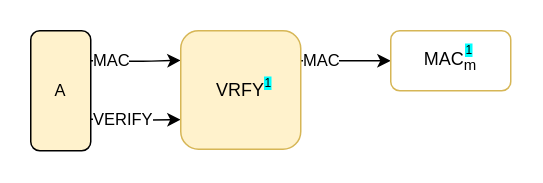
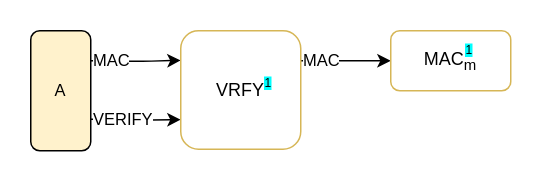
  <mxCell id="0" />
  <mxCell id="1" parent="0" />
  <mxCell id="2" value="MAC" style="edgeStyle=orthogonalEdgeStyle;rounded=1;orthogonalLoop=1;jettySize=auto;html=1;entryX=0;entryY=0.5;entryDx=0;entryDy=0;align=left;" edge="1" parent="1" target="5"><mxGeometry x="-0.667" y="-10" relative="1" as="geometry"><mxPoint x="200" y="40" as="sourcePoint" /><Array as="points"><mxPoint x="210" y="40" /><mxPoint x="210" y="40" /></Array><mxPoint x="-10" y="-10" as="offset" /></mxGeometry></mxCell>
  <mxCell id="3" value="&lt;font color=&quot;#000000&quot;&gt;A&lt;/font&gt;" style="rounded=1;whiteSpace=wrap;html=1;labelBackgroundColor=none;fontSize=11;fontColor=#3333FF;fillColor=#fff2cc;" parent="1" vertex="1"><mxGeometry x="20" y="20" width="40" height="80" as="geometry" /></mxCell>
  <mxCell id="4" value="&lt;font color=&quot;#000000&quot;&gt;MAC&lt;/font&gt;" style="edgeStyle=orthogonalEdgeStyle;rounded=1;orthogonalLoop=1;jettySize=auto;html=1;entryX=0;entryY=0.25;entryDx=0;entryDy=0;strokeColor=#000000;fontSize=11;fontColor=#3333FF;align=left;" parent="1" target="8" edge="1"><mxGeometry x="0.003" y="30" relative="1" as="geometry"><mxPoint x="60" y="40" as="sourcePoint" /><mxPoint x="-30" y="30" as="offset" /></mxGeometry></mxCell>
  <mxCell id="5" value="MAC&lt;sub&gt;m&lt;/sub&gt;" style="rounded=1;whiteSpace=wrap;html=1;fillColor=#ffffff;strokeColor=#d6b656;" parent="1" vertex="1"><mxGeometry x="260" y="20" width="80" height="40" as="geometry" /></mxCell>
  <mxCell id="6" value="&lt;font style=&quot;background-color: rgb(0 , 255 , 255) ; font-size: 8px&quot;&gt;1&lt;/font&gt;" style="text;html=1;align=center;verticalAlign=middle;resizable=0;points=[];;autosize=1;" parent="1" vertex="1"><mxGeometry x="302" y="22" width="20" height="20" as="geometry" /></mxCell>
  <mxCell id="7" value="VERIFY" style="edgeStyle=orthogonalEdgeStyle;rounded=1;orthogonalLoop=1;jettySize=auto;html=1;exitX=0;exitY=0.5;exitDx=0;exitDy=0;entryX=0;entryY=0.75;entryDx=0;entryDy=0;align=left;" edge="1" parent="1" target="8"><mxGeometry x="-1" relative="1" as="geometry"><mxPoint x="60" y="79" as="sourcePoint" /><mxPoint as="offset" /></mxGeometry></mxCell>
- <mxCell id="8" value="VRFY" style="rounded=1;whiteSpace=wrap;html=1;fillColor=#fff2cc;strokeColor=#d6b656;" vertex="1" parent="1"><mxGeometry x="120" y="20" width="80" height="79" as="geometry" /></mxCell>
+ <mxCell id="8" value="VRFY" style="rounded=1;whiteSpace=wrap;html=1;fillColor=#ffffff;strokeColor=#d6b656;" vertex="1" parent="1"><mxGeometry x="120" y="20" width="80" height="79" as="geometry" /></mxCell>
  <mxCell id="9" value="&lt;font style=&quot;background-color: rgb(0 , 255 , 255) ; font-size: 8px&quot;&gt;1&lt;/font&gt;" style="text;html=1;align=center;verticalAlign=middle;resizable=0;points=[];;autosize=1;" vertex="1" parent="1"><mxGeometry x="168" y="44" width="20" height="20" as="geometry" /></mxCell>
